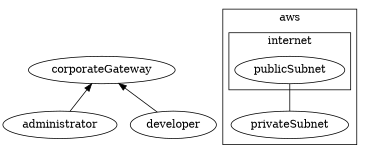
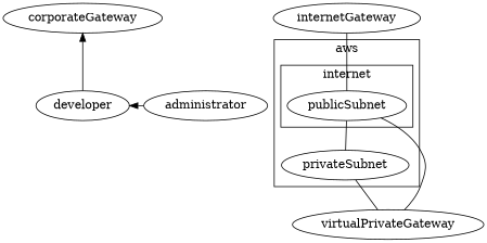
  digraph {
    edge [dir=none]
    administrator
    developer
    publicSubnet
    privateSubnet
+   virtualPrivateGateway
+   internetGateway
    corporateGateway
    subgraph sub_1 {
      rank=same
      administrator
      developer
    }
    subgraph cluster_2 {
      label=aws
      privateSubnet
      subgraph cluster_3 {
        label=internet
        publicSubnet
      }
    }
    subgraph cluster_4 {
      label=company
    }
    publicSubnet -> privateSubnet
-   corporateGateway -> administrator [dir=back]
+   publicSubnet -> virtualPrivateGateway
+   privateSubnet -> virtualPrivateGateway
+   internetGateway -> publicSubnet
+   developer -> administrator [dir=back]
    corporateGateway -> developer [dir=back]
  }
